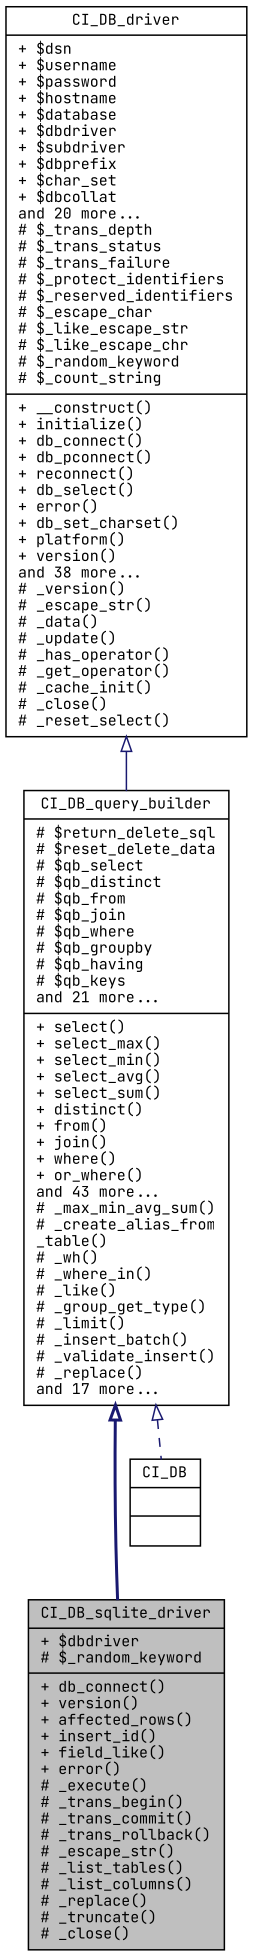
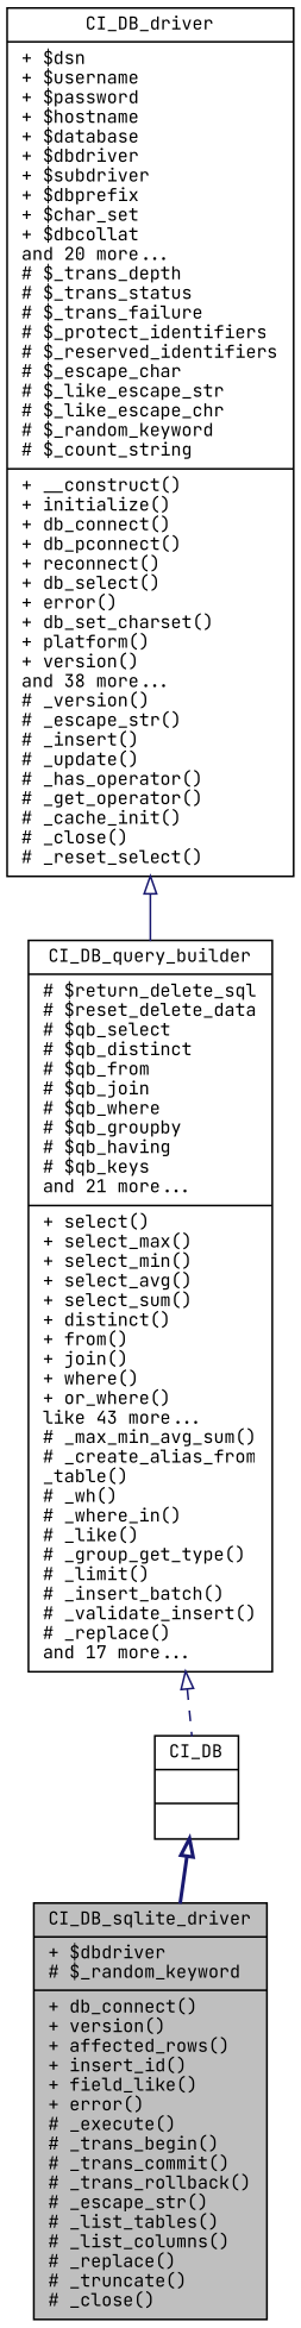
  digraph {
    fontname="JetBrains Mono"
    node [color=black fillcolor=white fontname="JetBrains Mono" fontsize=10 shape=record style=filled]
    edge [arrowtail=onormal color=midnightblue dir=back fontname="JetBrains Mono" fontsize=10 labelfontname=Helvetica labelfontsize=10]
    n1 [fillcolor=grey75 fontcolor=black height=0.2 label="{CI_DB_sqlite_driver\n|+ $dbdriver\l# $_random_keyword\l|+ db_connect()\l+ version()\l+ affected_rows()\l+ insert_id()\l+ field_like()\l+ error()\l# _execute()\l# _trans_begin()\l# _trans_commit()\l# _trans_rollback()\l# _escape_str()\l# _list_tables()\l# _list_columns()\l# _replace()\l# _truncate()\l# _close()\l}" width=0.4]
    n2 [height=0.2 label="{CI_DB\n||}" width=0.4]
-   n3 [height=0.2 label="{CI_DB_query_builder\n|# $return_delete_sql\l# $reset_delete_data\l# $qb_select\l# $qb_distinct\l# $qb_from\l# $qb_join\l# $qb_where\l# $qb_groupby\l# $qb_having\l# $qb_keys\land 21 more...\l|+ select()\l+ select_max()\l+ select_min()\l+ select_avg()\l+ select_sum()\l+ distinct()\l+ from()\l+ join()\l+ where()\l+ or_where()\land 43 more...\l# _max_min_avg_sum()\l# _create_alias_from\l_table()\l# _wh()\l# _where_in()\l# _like()\l# _group_get_type()\l# _limit()\l# _insert_batch()\l# _validate_insert()\l# _replace()\land 17 more...\l}" width=0.4]
-   n4 [height=0.2 label="{CI_DB_driver\n|+ $dsn\l+ $username\l+ $password\l+ $hostname\l+ $database\l+ $dbdriver\l+ $subdriver\l+ $dbprefix\l+ $char_set\l+ $dbcollat\land 20 more...\l# $_trans_depth\l# $_trans_status\l# $_trans_failure\l# $_protect_identifiers\l# $_reserved_identifiers\l# $_escape_char\l# $_like_escape_str\l# $_like_escape_chr\l# $_random_keyword\l# $_count_string\l|+ __construct()\l+ initialize()\l+ db_connect()\l+ db_pconnect()\l+ reconnect()\l+ db_select()\l+ error()\l+ db_set_charset()\l+ platform()\l+ version()\land 38 more...\l# _version()\l# _escape_str()\l# _data()\l# _update()\l# _has_operator()\l# _get_operator()\l# _cache_init()\l# _close()\l# _reset_select()\l}" width=0.4]
-   n3 -> n1 [style=bold]
+   n3 [height=0.2 label="{CI_DB_query_builder\n|# $return_delete_sql\l# $reset_delete_data\l# $qb_select\l# $qb_distinct\l# $qb_from\l# $qb_join\l# $qb_where\l# $qb_groupby\l# $qb_having\l# $qb_keys\land 21 more...\l|+ select()\l+ select_max()\l+ select_min()\l+ select_avg()\l+ select_sum()\l+ distinct()\l+ from()\l+ join()\l+ where()\l+ or_where()\llike 43 more...\l# _max_min_avg_sum()\l# _create_alias_from\l_table()\l# _wh()\l# _where_in()\l# _like()\l# _group_get_type()\l# _limit()\l# _insert_batch()\l# _validate_insert()\l# _replace()\land 17 more...\l}" width=0.4]
+   n4 [height=0.2 label="{CI_DB_driver\n|+ $dsn\l+ $username\l+ $password\l+ $hostname\l+ $database\l+ $dbdriver\l+ $subdriver\l+ $dbprefix\l+ $char_set\l+ $dbcollat\land 20 more...\l# $_trans_depth\l# $_trans_status\l# $_trans_failure\l# $_protect_identifiers\l# $_reserved_identifiers\l# $_escape_char\l# $_like_escape_str\l# $_like_escape_chr\l# $_random_keyword\l# $_count_string\l|+ __construct()\l+ initialize()\l+ db_connect()\l+ db_pconnect()\l+ reconnect()\l+ db_select()\l+ error()\l+ db_set_charset()\l+ platform()\l+ version()\land 38 more...\l# _version()\l# _escape_str()\l# _insert()\l# _update()\l# _has_operator()\l# _get_operator()\l# _cache_init()\l# _close()\l# _reset_select()\l}" width=0.4]
+   n2 -> n1 [style=bold]
    n3 -> n2 [style=dashed]
    n4 -> n3 [style=solid]
  }
